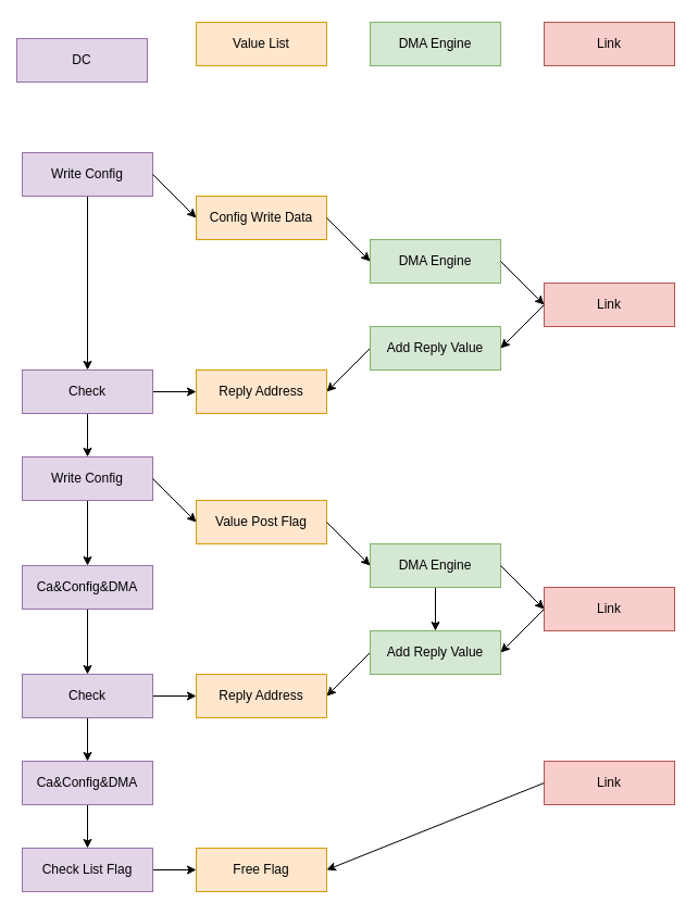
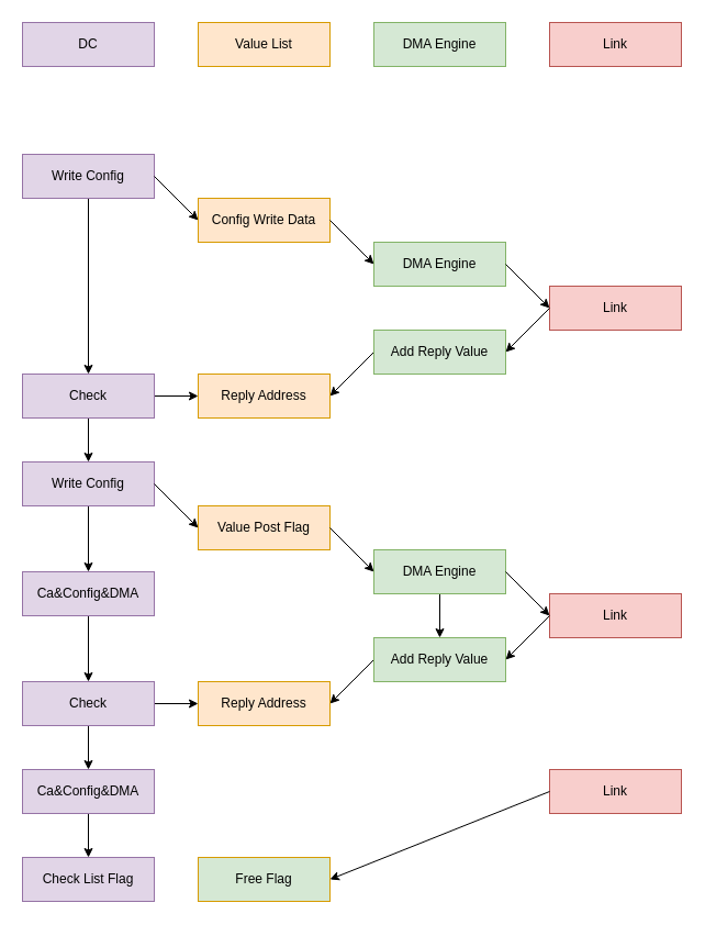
  <mxCell id="0" />
  <mxCell id="1" parent="0" />
  <mxCell id="2" value="" style="edgeStyle=orthogonalEdgeStyle;rounded=0;orthogonalLoop=1;jettySize=auto;html=1;" parent="1" source="3" target="15" edge="1"><mxGeometry relative="1" as="geometry" /></mxCell>
  <mxCell id="3" value="Write Config" style="rounded=0;whiteSpace=wrap;html=1;fillColor=#e1d5e7;strokeColor=#9673a6;" parent="1" vertex="1"><mxGeometry x="20" y="140" width="120" height="40" as="geometry" /></mxCell>
  <mxCell id="4" value="Config Write Data" style="rounded=0;whiteSpace=wrap;html=1;fillColor=#ffe6cc;strokeColor=#d79b00;" parent="1" vertex="1"><mxGeometry x="180" y="180" width="120" height="40" as="geometry" /></mxCell>
  <mxCell id="5" value="" style="endArrow=classic;html=1;rounded=0;exitX=1;exitY=0.5;exitDx=0;exitDy=0;entryX=0;entryY=0.5;entryDx=0;entryDy=0;" parent="1" source="3" target="4" edge="1"><mxGeometry width="50" height="50" relative="1" as="geometry"><mxPoint x="70" y="320" as="sourcePoint" /><mxPoint x="120" y="270" as="targetPoint" /></mxGeometry></mxCell>
- <mxCell id="6" value="DC" style="rounded=0;whiteSpace=wrap;html=1;fillColor=#e1d5e7;strokeColor=#9673a6;" parent="1" vertex="1"><mxGeometry x="15" y="35" width="120" height="40" as="geometry" /></mxCell>
+ <mxCell id="6" value="DC" style="rounded=0;whiteSpace=wrap;html=1;fillColor=#e1d5e7;strokeColor=#9673a6;" parent="1" vertex="1"><mxGeometry x="20" y="20" width="120" height="40" as="geometry" /></mxCell>
  <mxCell id="7" value="Value List" style="rounded=0;whiteSpace=wrap;html=1;fillColor=#ffe6cc;strokeColor=#d79b00;" parent="1" vertex="1"><mxGeometry x="180" y="20" width="120" height="40" as="geometry" /></mxCell>
  <mxCell id="8" value="DMA Engine" style="rounded=0;whiteSpace=wrap;html=1;fillColor=#d5e8d4;strokeColor=#82b366;" parent="1" vertex="1"><mxGeometry x="340" y="20" width="120" height="40" as="geometry" /></mxCell>
  <mxCell id="9" value="Link" style="rounded=0;whiteSpace=wrap;html=1;fillColor=#f8cecc;strokeColor=#b85450;" parent="1" vertex="1"><mxGeometry x="500" y="20" width="120" height="40" as="geometry" /></mxCell>
  <mxCell id="10" value="DMA Engine" style="rounded=0;whiteSpace=wrap;html=1;fillColor=#d5e8d4;strokeColor=#82b366;" parent="1" vertex="1"><mxGeometry x="340" y="220" width="120" height="40" as="geometry" /></mxCell>
  <mxCell id="11" value="" style="endArrow=classic;html=1;rounded=0;exitX=0;exitY=0.5;exitDx=0;exitDy=0;entryX=1;entryY=0.5;entryDx=0;entryDy=0;" parent="1" source="12" target="16" edge="1"><mxGeometry width="50" height="50" relative="1" as="geometry"><mxPoint x="150" y="170" as="sourcePoint" /><mxPoint x="300" y="280" as="targetPoint" /></mxGeometry></mxCell>
  <mxCell id="12" value="Add Reply Value" style="rounded=0;whiteSpace=wrap;html=1;fillColor=#d5e8d4;strokeColor=#82b366;" parent="1" vertex="1"><mxGeometry x="340" width="120" height="40" as="geometry" y="300" /></mxCell>
  <mxCell id="13" value="" style="edgeStyle=orthogonalEdgeStyle;rounded=0;orthogonalLoop=1;jettySize=auto;html=1;" parent="1" source="15" target="18" edge="1"><mxGeometry relative="1" as="geometry" /></mxCell>
  <mxCell id="14" value="" style="edgeStyle=orthogonalEdgeStyle;rounded=0;orthogonalLoop=1;jettySize=auto;html=1;" parent="1" source="15" target="16" edge="1"><mxGeometry relative="1" as="geometry" /></mxCell>
  <mxCell id="15" value="Check" style="rounded=0;whiteSpace=wrap;html=1;fillColor=#e1d5e7;strokeColor=#9673a6;" parent="1" vertex="1"><mxGeometry x="20" y="340" width="120" height="40" as="geometry" /></mxCell>
  <mxCell id="16" value="Reply Address" style="rounded=0;whiteSpace=wrap;html=1;fillColor=#ffe6cc;strokeColor=#d79b00;" parent="1" vertex="1"><mxGeometry x="180" y="340" width="120" height="40" as="geometry" /></mxCell>
  <mxCell id="17" value="" style="edgeStyle=orthogonalEdgeStyle;rounded=0;orthogonalLoop=1;jettySize=auto;html=1;" parent="1" source="18" target="35" edge="1"><mxGeometry relative="1" as="geometry" /></mxCell>
  <mxCell id="18" value="Write Config" style="rounded=0;whiteSpace=wrap;html=1;fillColor=#e1d5e7;strokeColor=#9673a6;" parent="1" vertex="1"><mxGeometry x="20" y="420" width="120" height="40" as="geometry" /></mxCell>
  <mxCell id="19" value="Value Post Flag" style="rounded=0;whiteSpace=wrap;html=1;fillColor=#ffe6cc;strokeColor=#d79b00;" parent="1" vertex="1"><mxGeometry x="180" y="460" width="120" height="40" as="geometry" /></mxCell>
  <mxCell id="20" value="" style="endArrow=classic;html=1;rounded=0;exitX=1;exitY=0.5;exitDx=0;exitDy=0;entryX=0;entryY=0.5;entryDx=0;entryDy=0;" parent="1" source="4" target="10" edge="1"><mxGeometry width="50" height="50" relative="1" as="geometry"><mxPoint x="150" y="170" as="sourcePoint" /><mxPoint x="190" y="210" as="targetPoint" /></mxGeometry></mxCell>
  <mxCell id="21" value="" style="endArrow=classic;html=1;rounded=0;exitX=1;exitY=0.5;exitDx=0;exitDy=0;entryX=0;entryY=0.5;entryDx=0;entryDy=0;" parent="1" source="18" target="19" edge="1"><mxGeometry width="50" height="50" relative="1" as="geometry"><mxPoint x="150" y="130" as="sourcePoint" /><mxPoint x="190" y="170" as="targetPoint" /></mxGeometry></mxCell>
  <mxCell id="22" value="" style="edgeStyle=orthogonalEdgeStyle;rounded=0;orthogonalLoop=1;jettySize=auto;html=1;" parent="1" source="23" target="25" edge="1"><mxGeometry relative="1" as="geometry" /></mxCell>
  <mxCell id="23" value="DMA Engine" style="rounded=0;whiteSpace=wrap;html=1;fillColor=#d5e8d4;strokeColor=#82b366;" parent="1" vertex="1"><mxGeometry x="340" y="500" width="120" height="40" as="geometry" /></mxCell>
  <mxCell id="24" value="" style="endArrow=classic;html=1;rounded=0;exitX=0;exitY=0.5;exitDx=0;exitDy=0;entryX=1;entryY=0.5;entryDx=0;entryDy=0;" parent="1" source="25" edge="1"><mxGeometry width="50" height="50" relative="1" as="geometry"><mxPoint x="150" y="450" as="sourcePoint" /><mxPoint x="300" y="640" as="targetPoint" /></mxGeometry></mxCell>
  <mxCell id="25" value="Add Reply Value" style="rounded=0;whiteSpace=wrap;html=1;fillColor=#d5e8d4;strokeColor=#82b366;" parent="1" vertex="1"><mxGeometry x="340" y="580" width="120" height="40" as="geometry" /></mxCell>
  <mxCell id="26" value="" style="endArrow=classic;html=1;rounded=0;exitX=1;exitY=0.5;exitDx=0;exitDy=0;entryX=0;entryY=0.5;entryDx=0;entryDy=0;" parent="1" target="23" edge="1"><mxGeometry width="50" height="50" relative="1" as="geometry"><mxPoint x="300" y="480" as="sourcePoint" /><mxPoint x="190" y="490" as="targetPoint" /></mxGeometry></mxCell>
  <mxCell id="27" value="Reply Address" style="rounded=0;whiteSpace=wrap;html=1;fillColor=#ffe6cc;strokeColor=#d79b00;" parent="1" vertex="1"><mxGeometry x="180" y="620" width="120" height="40" as="geometry" /></mxCell>
  <mxCell id="28" value="" style="edgeStyle=orthogonalEdgeStyle;rounded=0;orthogonalLoop=1;jettySize=auto;html=1;" parent="1" source="30" target="27" edge="1"><mxGeometry relative="1" as="geometry" /></mxCell>
  <mxCell id="29" value="" style="edgeStyle=orthogonalEdgeStyle;rounded=0;orthogonalLoop=1;jettySize=auto;html=1;" parent="1" source="30" target="45" edge="1"><mxGeometry relative="1" as="geometry" /></mxCell>
  <mxCell id="30" value="Check" style="rounded=0;whiteSpace=wrap;html=1;fillColor=#e1d5e7;strokeColor=#9673a6;" parent="1" vertex="1"><mxGeometry x="20" y="620" width="120" height="40" as="geometry" /></mxCell>
  <mxCell id="31" value="Link" style="rounded=0;whiteSpace=wrap;html=1;fillColor=#f8cecc;strokeColor=#b85450;" parent="1" vertex="1"><mxGeometry x="500" y="260" width="120" height="40" as="geometry" /></mxCell>
  <mxCell id="32" value="" style="endArrow=classic;html=1;rounded=0;exitX=1;exitY=0.5;exitDx=0;exitDy=0;entryX=0;entryY=0.5;entryDx=0;entryDy=0;" parent="1" source="10" target="31" edge="1"><mxGeometry width="50" height="50" relative="1" as="geometry"><mxPoint x="310" y="210" as="sourcePoint" /><mxPoint x="350" y="250" as="targetPoint" /></mxGeometry></mxCell>
  <mxCell id="33" value="" style="endArrow=classic;html=1;rounded=0;exitX=0;exitY=0.5;exitDx=0;exitDy=0;entryX=1;entryY=0.5;entryDx=0;entryDy=0;" parent="1" source="31" target="12" edge="1"><mxGeometry width="50" height="50" relative="1" as="geometry"><mxPoint x="470" y="250" as="sourcePoint" /><mxPoint x="510" y="290" as="targetPoint" /></mxGeometry></mxCell>
  <mxCell id="34" value="" style="edgeStyle=orthogonalEdgeStyle;rounded=0;orthogonalLoop=1;jettySize=auto;html=1;" parent="1" source="35" target="30" edge="1"><mxGeometry relative="1" as="geometry" /></mxCell>
  <mxCell id="35" value="Ca&amp;amp;Config&amp;amp;DMA" style="rounded=0;whiteSpace=wrap;html=1;fillColor=#e1d5e7;strokeColor=#9673a6;" parent="1" vertex="1"><mxGeometry x="20" y="520" width="120" height="40" as="geometry" /></mxCell>
  <mxCell id="36" value="Link" style="rounded=0;whiteSpace=wrap;html=1;fillColor=#f8cecc;strokeColor=#b85450;" parent="1" vertex="1"><mxGeometry x="500" y="540" width="120" height="40" as="geometry" /></mxCell>
  <mxCell id="37" value="" style="endArrow=classic;html=1;rounded=0;exitX=1;exitY=0.5;exitDx=0;exitDy=0;entryX=0;entryY=0.5;entryDx=0;entryDy=0;" parent="1" target="36" edge="1"><mxGeometry width="50" height="50" relative="1" as="geometry"><mxPoint x="460" y="520" as="sourcePoint" /><mxPoint x="350" y="530" as="targetPoint" /></mxGeometry></mxCell>
  <mxCell id="38" value="" style="endArrow=classic;html=1;rounded=0;exitX=0;exitY=0.5;exitDx=0;exitDy=0;entryX=1;entryY=0.5;entryDx=0;entryDy=0;" parent="1" source="36" edge="1"><mxGeometry width="50" height="50" relative="1" as="geometry"><mxPoint x="470" y="530" as="sourcePoint" /><mxPoint x="460" y="600" as="targetPoint" /></mxGeometry></mxCell>
- <mxCell id="39" value="" style="edgeStyle=orthogonalEdgeStyle;rounded=0;orthogonalLoop=1;jettySize=auto;html=1;" parent="1" source="40" target="42" edge="1"><mxGeometry relative="1" as="geometry" /></mxCell>
  <mxCell id="40" value="Check List Flag" style="rounded=0;whiteSpace=wrap;html=1;fillColor=#e1d5e7;strokeColor=#9673a6;" parent="1" vertex="1"><mxGeometry x="20" y="780" width="120" height="40" as="geometry" /></mxCell>
  <mxCell id="41" value="Link" style="rounded=0;whiteSpace=wrap;html=1;fillColor=#f8cecc;strokeColor=#b85450;" parent="1" vertex="1"><mxGeometry x="500" y="700" width="120" height="40" as="geometry" /></mxCell>
- <mxCell id="42" value="Free Flag" style="rounded=0;whiteSpace=wrap;html=1;fillColor=#ffe6cc;strokeColor=#d79b00;" parent="1" vertex="1"><mxGeometry x="180" y="780" width="120" height="40" as="geometry" /></mxCell>
+ <mxCell id="42" value="Free Flag" style="rounded=0;whiteSpace=wrap;html=1;fillColor=#d5e8d4;strokeColor=#d79b00;" parent="1" vertex="1"><mxGeometry x="180" y="780" width="120" height="40" as="geometry" /></mxCell>
  <mxCell id="43" value="" style="endArrow=classic;html=1;rounded=0;exitX=0;exitY=0.5;exitDx=0;exitDy=0;entryX=1;entryY=0.5;entryDx=0;entryDy=0;" parent="1" source="41" target="42" edge="1"><mxGeometry width="50" height="50" relative="1" as="geometry"><mxPoint x="350" y="610" as="sourcePoint" /><mxPoint x="310" y="650" as="targetPoint" /></mxGeometry></mxCell>
  <mxCell id="44" value="" style="edgeStyle=orthogonalEdgeStyle;rounded=0;orthogonalLoop=1;jettySize=auto;html=1;" parent="1" source="45" target="40" edge="1"><mxGeometry relative="1" as="geometry" /></mxCell>
  <mxCell id="45" value="Ca&amp;amp;Config&amp;amp;DMA" style="rounded=0;whiteSpace=wrap;html=1;fillColor=#e1d5e7;strokeColor=#9673a6;" parent="1" vertex="1"><mxGeometry x="20" y="700" width="120" height="40" as="geometry" /></mxCell>
